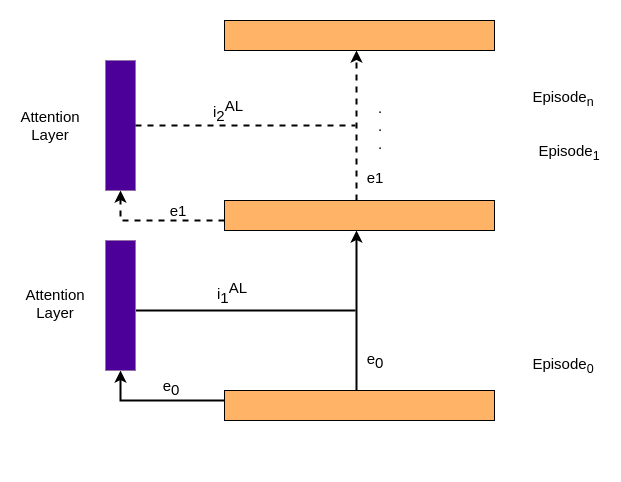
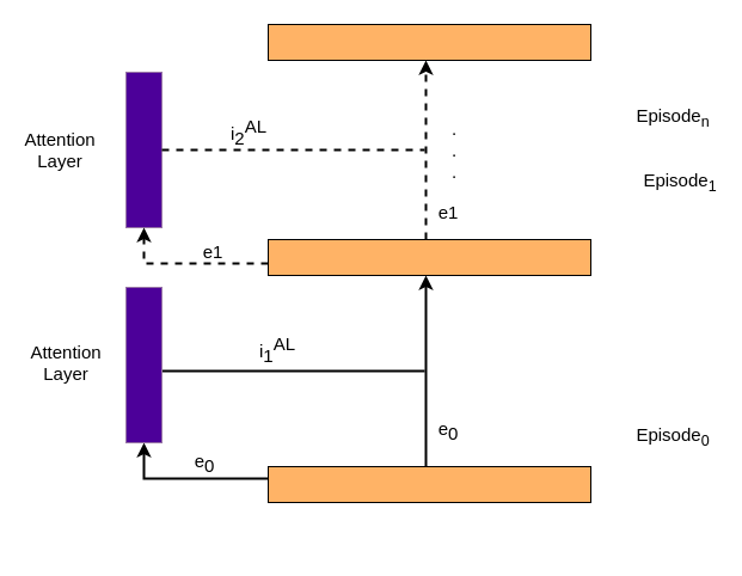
  <mxCell id="0" />
  <mxCell id="1" parent="0" />
  <mxCell id="2" value="" style="rounded=0;whiteSpace=wrap;html=1;fillColor=#FFB366;fontSize=15;strokeWidth=1;" vertex="1" parent="1"><mxGeometry x="224" y="20" width="270" height="30" as="geometry" /></mxCell>
  <mxCell id="3" value="" style="edgeStyle=elbowEdgeStyle;rounded=0;orthogonalLoop=1;jettySize=auto;elbow=vertical;html=1;entryX=0.5;entryY=1;entryDx=0;entryDy=0;dashed=1;fontSize=15;strokeWidth=2;" edge="1" parent="1"><mxGeometry relative="1" as="geometry"><mxPoint x="356" y="200" as="sourcePoint" /><mxPoint x="356" y="50" as="targetPoint" /><Array as="points"><mxPoint x="356" y="90" /></Array></mxGeometry></mxCell>
  <mxCell id="4" value="" style="rounded=0;whiteSpace=wrap;html=1;fillColor=#FFB366;fontSize=15;strokeWidth=1;" vertex="1" parent="1"><mxGeometry x="224" y="200" width="270" height="30" as="geometry" /></mxCell>
  <mxCell id="5" value="" style="edgeStyle=elbowEdgeStyle;rounded=0;orthogonalLoop=1;jettySize=auto;html=1;entryX=0.5;entryY=1;entryDx=0;entryDy=0;elbow=vertical;fontSize=15;strokeWidth=2;" edge="1" parent="1" source="7"><mxGeometry relative="1" as="geometry"><mxPoint x="120" y="370" as="targetPoint" /><Array as="points"><mxPoint x="165" y="400" /><mxPoint x="135" y="410" /><mxPoint x="175" y="460" /><mxPoint x="175" y="405" /><mxPoint x="130" y="390" /><mxPoint x="155" y="405" /><mxPoint x="130" y="390" /><mxPoint x="165" y="410" /></Array></mxGeometry></mxCell>
  <mxCell id="6" value="" style="edgeStyle=elbowEdgeStyle;rounded=0;orthogonalLoop=1;jettySize=auto;elbow=vertical;html=1;entryX=0.5;entryY=1;entryDx=0;entryDy=0;fontSize=15;strokeWidth=2;" edge="1" parent="1"><mxGeometry relative="1" as="geometry"><mxPoint x="356" y="390" as="sourcePoint" /><mxPoint x="356" y="230" as="targetPoint" /></mxGeometry></mxCell>
  <mxCell id="7" value="" style="rounded=0;whiteSpace=wrap;html=1;fillColor=#FFB366;fontSize=15;strokeWidth=1;" vertex="1" parent="1"><mxGeometry x="224" y="390" width="270" height="30" as="geometry" /></mxCell>
  <mxCell id="8" value="" style="rounded=0;whiteSpace=wrap;html=1;fillColor=#4C0099;strokeColor=#9673a6;fontSize=15;strokeWidth=1;" vertex="1" parent="1"><mxGeometry x="105" y="60" width="30" height="130" as="geometry" /></mxCell>
  <mxCell id="9" value="" style="endArrow=none;dashed=1;html=1;rounded=0;elbow=vertical;exitX=1;exitY=0.5;exitDx=0;exitDy=0;fontSize=15;strokeWidth=2;" edge="1" parent="1" source="8"><mxGeometry width="50" height="50" relative="1" as="geometry"><mxPoint x="335" y="370" as="sourcePoint" /><mxPoint x="355" y="125" as="targetPoint" /></mxGeometry></mxCell>
  <mxCell id="10" value="" style="edgeStyle=elbowEdgeStyle;rounded=0;orthogonalLoop=1;jettySize=auto;html=1;entryX=0.5;entryY=1;entryDx=0;entryDy=0;elbow=vertical;dashed=1;fontSize=15;strokeWidth=2;" edge="1" parent="1"><mxGeometry relative="1" as="geometry"><mxPoint x="224" y="220" as="sourcePoint" /><mxPoint x="120" y="190" as="targetPoint" /><Array as="points"><mxPoint x="165" y="220" /><mxPoint x="135" y="230" /><mxPoint x="175" y="280" /><mxPoint x="175" y="225" /><mxPoint x="130" y="210" /><mxPoint x="155" y="225" /><mxPoint x="130" y="210" /><mxPoint x="165" y="230" /></Array></mxGeometry></mxCell>
  <mxCell id="11" value="" style="endArrow=none;html=1;rounded=0;elbow=vertical;exitX=1;exitY=0.5;exitDx=0;exitDy=0;fontSize=15;strokeWidth=2;" edge="1" parent="1"><mxGeometry width="50" height="50" relative="1" as="geometry"><mxPoint x="135" y="310" as="sourcePoint" /><mxPoint x="355" y="310" as="targetPoint" /></mxGeometry></mxCell>
  <mxCell id="12" value="e&lt;sub style=&quot;font-size: 15px;&quot;&gt;0&lt;/sub&gt;" style="text;html=1;strokeColor=none;fillColor=none;align=center;verticalAlign=middle;whiteSpace=wrap;rounded=0;fontSize=15;strokeWidth=2;" vertex="1" parent="1"><mxGeometry x="345" y="345" width="60" height="30" as="geometry" /></mxCell>
  <mxCell id="13" value="e&lt;span style=&quot;font-size: 15px;&quot;&gt;1&lt;/span&gt;" style="text;html=1;strokeColor=none;fillColor=none;align=center;verticalAlign=middle;whiteSpace=wrap;rounded=0;fontSize=15;strokeWidth=2;" vertex="1" parent="1"><mxGeometry x="345" y="162" width="60" height="30" as="geometry" /></mxCell>
  <mxCell id="14" value=".&lt;br style=&quot;font-size: 15px;&quot;&gt;.&lt;br style=&quot;font-size: 15px;&quot;&gt;." style="text;html=1;strokeColor=none;fillColor=none;align=center;verticalAlign=middle;whiteSpace=wrap;rounded=0;fontSize=15;strokeWidth=2;" vertex="1" parent="1"><mxGeometry x="350" y="110" width="60" height="30" as="geometry" /></mxCell>
  <mxCell id="15" style="edgeStyle=elbowEdgeStyle;rounded=0;orthogonalLoop=1;jettySize=auto;elbow=vertical;html=1;exitX=0;exitY=0.75;exitDx=0;exitDy=0;fillColor=#6a00ff;strokeColor=#3700CC;fontSize=15;strokeWidth=2;" edge="1" parent="1"><mxGeometry relative="1" as="geometry"><mxPoint x="105" y="337.5" as="sourcePoint" /><mxPoint x="105" y="338" as="targetPoint" /></mxGeometry></mxCell>
  <mxCell id="16" value="" style="rounded=0;whiteSpace=wrap;html=1;fillColor=#4C0099;strokeColor=#9673a6;fontSize=15;strokeWidth=1;" vertex="1" parent="1"><mxGeometry x="105" y="240" width="30" height="130" as="geometry" /></mxCell>
  <mxCell id="17" value="e&lt;sub style=&quot;font-size: 15px;&quot;&gt;0&lt;/sub&gt;" style="text;html=1;strokeColor=none;fillColor=none;align=center;verticalAlign=middle;whiteSpace=wrap;rounded=0;fontSize=15;strokeWidth=2;" vertex="1" parent="1"><mxGeometry x="141" y="372" width="60" height="30" as="geometry" /></mxCell>
  <mxCell id="18" value="e&lt;span style=&quot;font-size: 15px;&quot;&gt;1&lt;/span&gt;" style="text;html=1;strokeColor=none;fillColor=none;align=center;verticalAlign=middle;whiteSpace=wrap;rounded=0;fontSize=15;strokeWidth=2;" vertex="1" parent="1"><mxGeometry x="148" y="195" width="60" height="30" as="geometry" /></mxCell>
  <mxCell id="19" value="i&lt;sub style=&quot;font-size: 15px;&quot;&gt;1&lt;/sub&gt;&lt;sup style=&quot;font-size: 15px;&quot;&gt;AL&lt;/sup&gt;" style="text;html=1;strokeColor=none;fillColor=none;align=center;verticalAlign=middle;whiteSpace=wrap;rounded=0;fontSize=15;strokeWidth=2;" vertex="1" parent="1"><mxGeometry x="202" y="277" width="60" height="30" as="geometry" /></mxCell>
- <mxCell id="20" value="i&lt;sub style=&quot;font-size: 15px;&quot;&gt;2&lt;/sub&gt;&lt;sup style=&quot;font-size: 15px;&quot;&gt;AL&lt;/sup&gt;" style="text;html=1;strokeColor=none;fillColor=none;align=center;verticalAlign=middle;whiteSpace=wrap;rounded=0;fontSize=15;strokeWidth=2;" vertex="1" parent="1"><mxGeometry x="198" y="95" width="60" height="30" as="geometry" /></mxCell>
+ <mxCell id="20" value="i&lt;sub style=&quot;font-size: 15px;&quot;&gt;2&lt;/sub&gt;&lt;sup style=&quot;font-size: 15px;&quot;&gt;AL&lt;/sup&gt;" style="text;html=1;strokeColor=none;fillColor=none;align=center;verticalAlign=middle;whiteSpace=wrap;rounded=0;fontSize=15;strokeWidth=2;" vertex="1" parent="1"><mxGeometry x="178" y="95" width="60" height="30" as="geometry" /></mxCell>
  <mxCell id="21" value="Episode&lt;sub&gt;n&lt;/sub&gt;" style="text;html=1;strokeColor=none;fillColor=none;align=center;verticalAlign=middle;whiteSpace=wrap;rounded=0;fontSize=15;strokeWidth=2;" vertex="1" parent="1"><mxGeometry x="533" y="83" width="60" height="30" as="geometry" /></mxCell>
  <mxCell id="22" value="Episode&lt;sub&gt;1&lt;/sub&gt;" style="text;html=1;strokeColor=none;fillColor=none;align=center;verticalAlign=middle;whiteSpace=wrap;rounded=0;fontSize=15;strokeWidth=2;" vertex="1" parent="1"><mxGeometry x="539" y="137" width="60" height="30" as="geometry" /></mxCell>
  <mxCell id="23" value="Episode&lt;sub&gt;0&lt;/sub&gt;" style="text;html=1;strokeColor=none;fillColor=none;align=center;verticalAlign=middle;whiteSpace=wrap;rounded=0;fontSize=15;strokeWidth=2;" vertex="1" parent="1"><mxGeometry x="533" y="350" width="60" height="30" as="geometry" /></mxCell>
  <mxCell id="24" value="Attention Layer" style="text;html=1;strokeColor=none;fillColor=none;align=center;verticalAlign=middle;whiteSpace=wrap;rounded=0;fontSize=15;strokeWidth=2;" vertex="1" parent="1"><mxGeometry x="20" y="110" width="60" height="30" as="geometry" /></mxCell>
  <mxCell id="25" value="Attention Layer" style="text;html=1;strokeColor=none;fillColor=none;align=center;verticalAlign=middle;whiteSpace=wrap;rounded=0;fontSize=15;strokeWidth=2;" vertex="1" parent="1"><mxGeometry x="25" y="288" width="60" height="30" as="geometry" /></mxCell>
